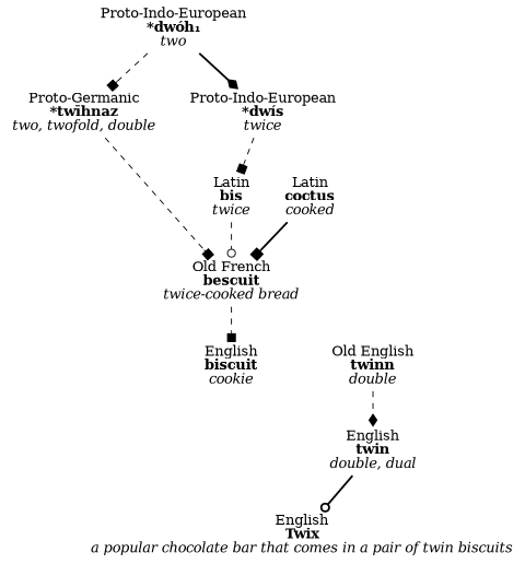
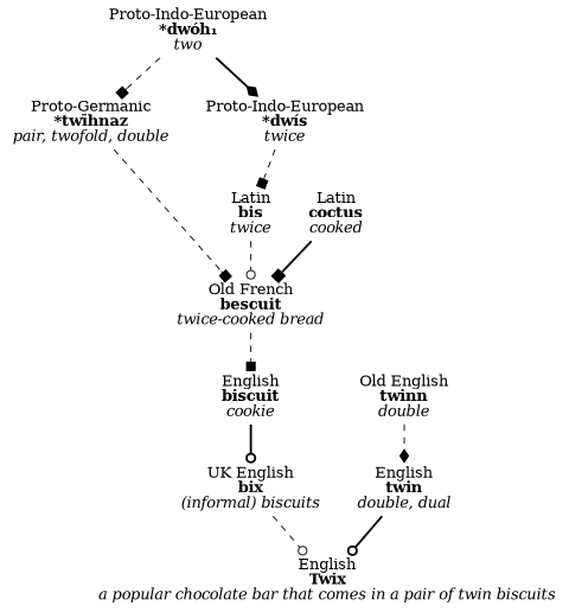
  digraph {
    node [shape=plaintext]
    edge [arrowhead=box style=dashed]
    n1 [label=<Proto-Indo-European<br/><b>*dwóh₁</b><br/><i>two</i>>]
-   n2 [label=<Proto-Germanic<br/><b>*twīhnaz</b><br/><i>two, twofold, double</i>>]
+   n2 [label=<Proto-Germanic<br/><b>*twīhnaz</b><br/><i>pair, twofold, double</i>>]
    n3 [label=<Proto-Indo-European<br/><b>*dwís</b><br/><i>twice</i>>]
    n4 [label=<Old French<br/><b>bescuit</b><br/><i>twice-cooked bread</i>>]
    n5 [label=<Latin<br/><b>bis</b><br/><i>twice</i>>]
    n6 [label=<Old English<br/><b>twinn</b><br/><i>double</i>>]
    n7 [label=<English<br/><b>twin</b><br/><i>double, dual</i>>]
    n8 [label=<English<br/><b>Twix</b><br/><i>a popular chocolate bar that comes in a pair of twin biscuits</i>>]
    n9 [label=<English<br/><b>biscuit</b><br/><i>cookie</i>>]
    n10 [label=<Latin<br/><b>coctus</b><br/><i>cooked</i>>]
+   n11 [label=<UK English<br/><b>bix</b><br/><i>(informal) biscuits</i>>]
    n1 -> n2
    n1 -> n3 [arrowhead=diamond style=bold]
    n2 -> n4
    n3 -> n5
    n4 -> n9
    n5 -> n4 [arrowhead=odot]
    n6 -> n7 [arrowhead=diamond]
    n7 -> n8 [arrowhead=odot style=bold]
+   n9 -> n11 [arrowhead=odot style=bold]
    n10 -> n4 [style=bold]
+   n11 -> n8 [arrowhead=odot]
  }
